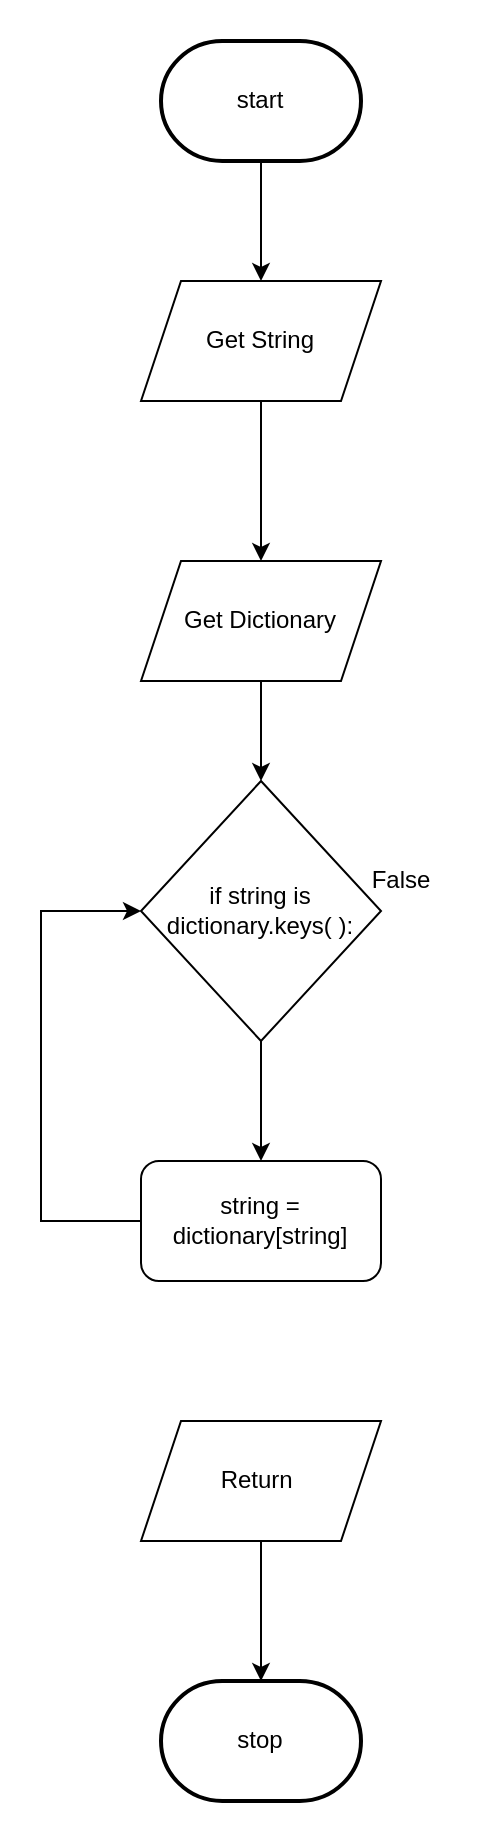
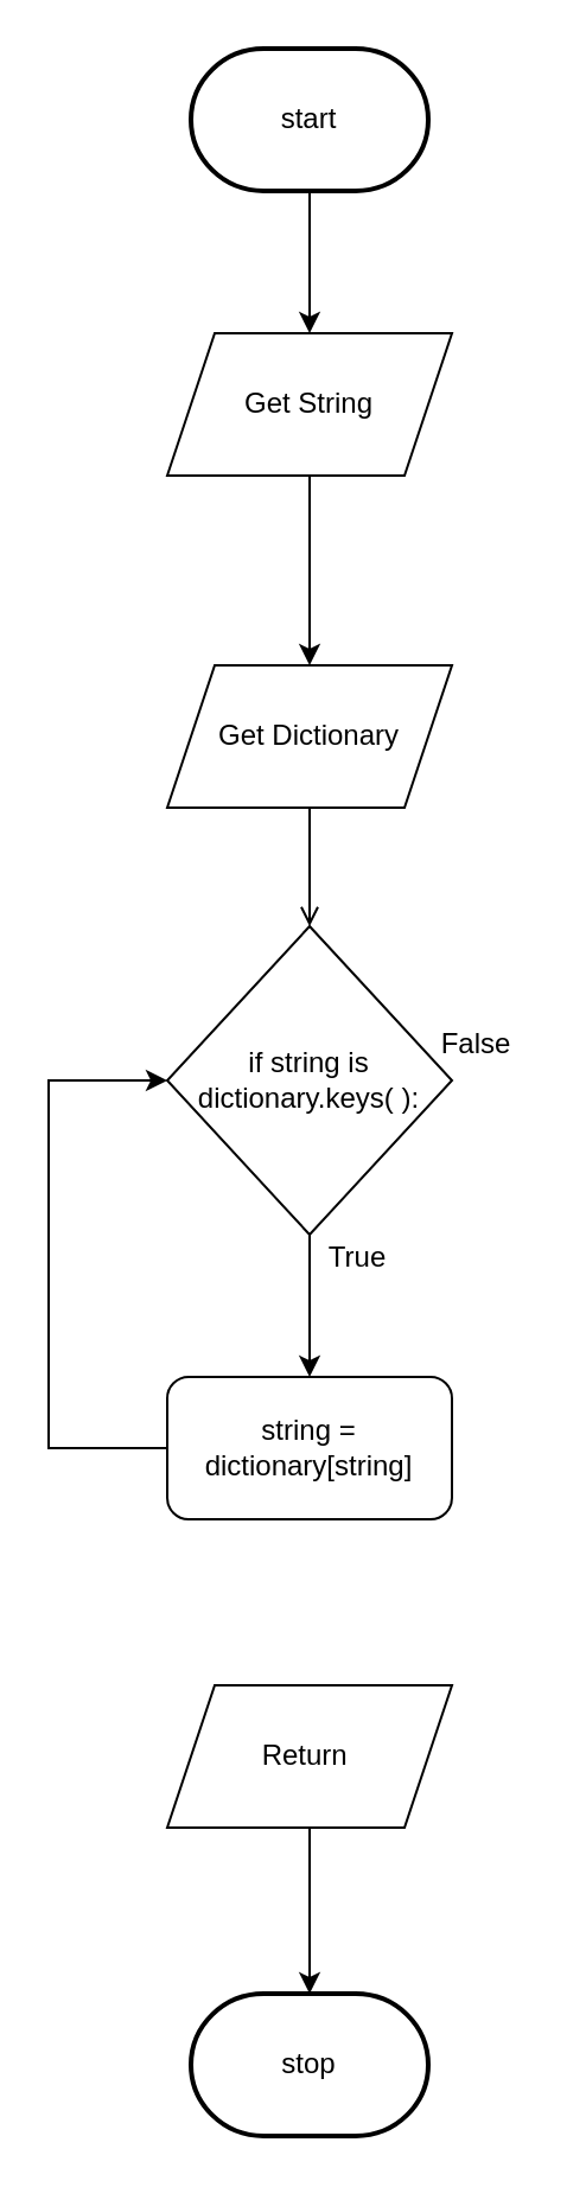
  <mxCell id="0" />
  <mxCell id="1" parent="0" />
  <mxCell id="2" style="edgeStyle=none;html=1;exitX=0.5;exitY=1;exitDx=0;exitDy=0;exitPerimeter=0;entryX=0.5;entryY=0;entryDx=0;entryDy=0;" edge="1" parent="1"><mxGeometry relative="1" as="geometry"><mxPoint x="130" y="140" as="targetPoint" /><mxPoint x="130" y="80" as="sourcePoint" /></mxGeometry></mxCell>
  <mxCell id="3" value="" style="edgeStyle=none;html=1;" edge="1" parent="1" source="4" target="10"><mxGeometry relative="1" as="geometry" /></mxCell>
  <mxCell id="4" value="if string is dictionary.keys( ):" style="rhombus;whiteSpace=wrap;html=1;" vertex="1" parent="1"><mxGeometry x="70" y="390" width="120" height="130" as="geometry" /></mxCell>
  <mxCell id="5" value="" style="edgeStyle=none;html=1;" edge="1" parent="1" source="6" target="8"><mxGeometry relative="1" as="geometry" /></mxCell>
  <mxCell id="6" value="Get String" style="shape=parallelogram;perimeter=parallelogramPerimeter;whiteSpace=wrap;html=1;fixedSize=1;" vertex="1" parent="1"><mxGeometry x="70" y="140" width="120" height="60" as="geometry" /></mxCell>
- <mxCell id="7" value="" style="edgeStyle=none;html=1;" edge="1" parent="1" source="8" target="4"><mxGeometry relative="1" as="geometry" /></mxCell>
+ <mxCell id="7" value="" style="edgeStyle=none;html=1;endArrow=open;" edge="1" parent="1" source="8" target="4"><mxGeometry relative="1" as="geometry" /></mxCell>
  <mxCell id="8" value="Get Dictionary" style="shape=parallelogram;perimeter=parallelogramPerimeter;whiteSpace=wrap;html=1;fixedSize=1;" vertex="1" parent="1"><mxGeometry x="70" y="280" width="120" height="60" as="geometry" /></mxCell>
  <mxCell id="9" style="edgeStyle=none;html=1;entryX=0;entryY=0.5;entryDx=0;entryDy=0;rounded=0;" edge="1" parent="1" source="10" target="4"><mxGeometry relative="1" as="geometry"><Array as="points"><mxPoint x="20" y="610" /><mxPoint x="20" y="455" /></Array></mxGeometry></mxCell>
  <mxCell id="10" value="string = dictionary[string]" style="whiteSpace=wrap;html=1;rounded=1;" vertex="1" parent="1"><mxGeometry x="70" y="580" width="120" height="60" as="geometry" /></mxCell>
  <mxCell id="11" value="" style="edgeStyle=none;rounded=0;html=1;" edge="1" parent="1" source="12"><mxGeometry relative="1" as="geometry"><mxPoint x="130" y="840" as="targetPoint" /></mxGeometry></mxCell>
  <mxCell id="12" value="Return&amp;nbsp;" style="shape=parallelogram;perimeter=parallelogramPerimeter;whiteSpace=wrap;html=1;fixedSize=1;" vertex="1" parent="1"><mxGeometry x="70" y="710" width="120" height="60" as="geometry" /></mxCell>
+ <mxCell id="13" value="True" style="text;html=1;align=center;verticalAlign=middle;resizable=0;points=[];autosize=1;strokeColor=none;fillColor=none;" vertex="1" parent="1"><mxGeometry x="130" y="520" width="40" height="20" as="geometry" /></mxCell>
  <mxCell id="14" value="False" style="text;html=1;align=center;verticalAlign=middle;resizable=0;points=[];autosize=1;strokeColor=none;fillColor=none;" vertex="1" parent="1"><mxGeometry x="175" y="430" width="50" height="20" as="geometry" /></mxCell>
  <mxCell id="15" value="start" style="strokeWidth=2;html=1;shape=mxgraph.flowchart.terminator;whiteSpace=wrap;" vertex="1" parent="1"><mxGeometry x="80" y="20" width="100" height="60" as="geometry" /></mxCell>
  <mxCell id="16" value="stop" style="strokeWidth=2;html=1;shape=mxgraph.flowchart.terminator;whiteSpace=wrap;" vertex="1" parent="1"><mxGeometry x="80" y="840" width="100" height="60" as="geometry" /></mxCell>
